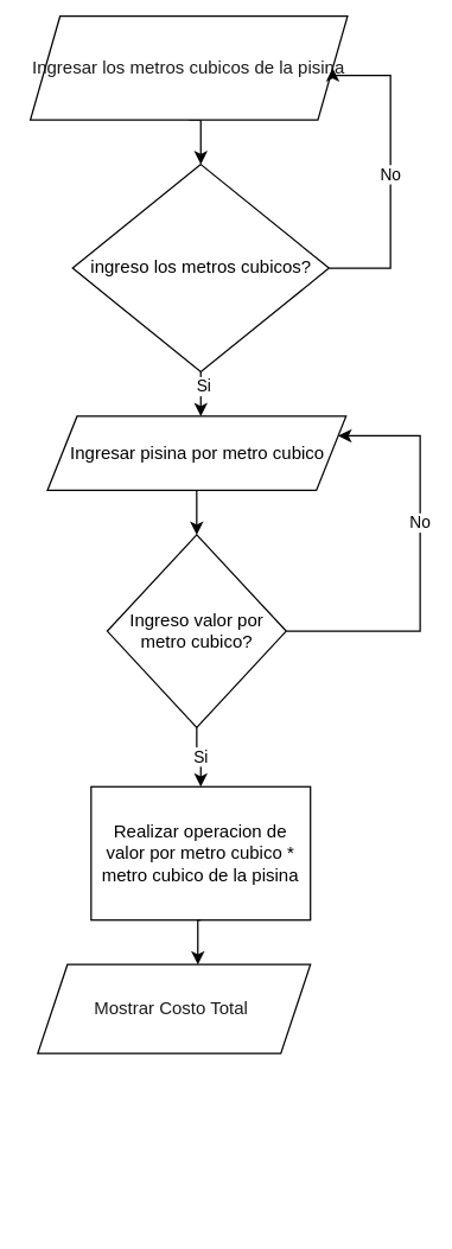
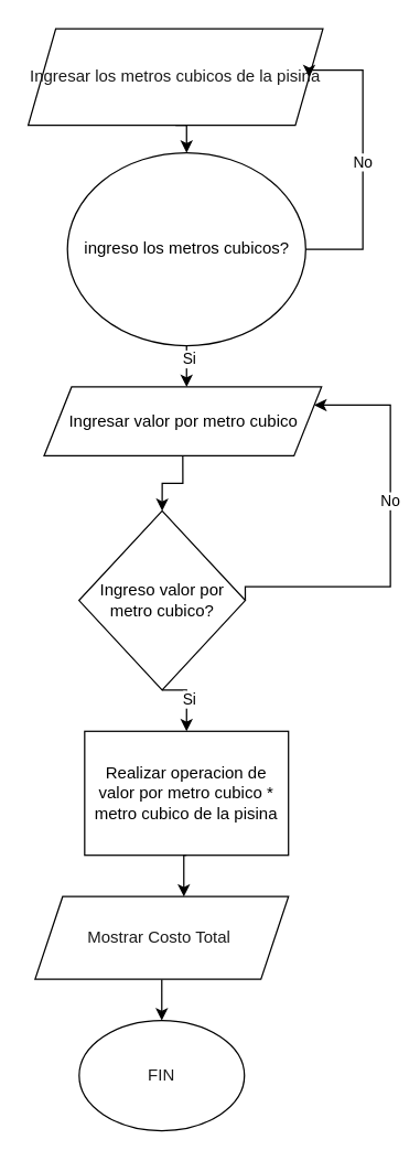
  <mxCell id="0" />
  <mxCell id="1" parent="0" />
  <mxCell id="2" style="edgeStyle=orthogonalEdgeStyle;rounded=0;orthogonalLoop=1;jettySize=auto;html=1;exitX=0.5;exitY=1;exitDx=0;exitDy=0;entryX=0.5;entryY=0;entryDx=0;entryDy=0;" edge="1" parent="1" source="3" target="11"><mxGeometry relative="1" as="geometry" /></mxCell>
- <mxCell id="3" value="&lt;div&gt;&lt;font color=&quot;#1a1a1a&quot;&gt;Ingresar los metros cubicos de la pisina&lt;/font&gt;&lt;/div&gt;" style="shape=parallelogram;perimeter=parallelogramPerimeter;whiteSpace=wrap;html=1;fixedSize=1;" parent="1" vertex="1"><mxGeometry x="20" y="10" width="214" height="70" as="geometry" /></mxCell>
+ <mxCell id="3" value="&lt;div&gt;&lt;font color=&quot;#1a1a1a&quot;&gt;Ingresar los metros cubicos de la pisina&lt;/font&gt;&lt;/div&gt;" style="shape=parallelogram;perimeter=parallelogramPerimeter;whiteSpace=wrap;html=1;fixedSize=1;" parent="1" vertex="1"><mxGeometry x="20" y="20" width="214" height="70" as="geometry" /></mxCell>
+ <mxCell id="4" value="" style="edgeStyle=orthogonalEdgeStyle;rounded=0;orthogonalLoop=1;jettySize=auto;html=1;" parent="1" source="5" target="6" edge="1"><mxGeometry relative="1" as="geometry" /></mxCell>
  <mxCell id="5" value="&lt;font color=&quot;#1a1a1a&quot;&gt;Mostrar Costo Total&amp;nbsp;&lt;/font&gt;" style="shape=parallelogram;perimeter=parallelogramPerimeter;whiteSpace=wrap;html=1;fixedSize=1;" parent="1" vertex="1"><mxGeometry x="25" y="650" width="184" height="60" as="geometry" /></mxCell>
+ <mxCell id="6" value="&lt;span style=&quot;color: rgb(26, 26, 26); background-color: transparent;&quot;&gt;FIN&lt;/span&gt;" style="ellipse;whiteSpace=wrap;html=1;" parent="1" vertex="1"><mxGeometry x="57" y="740" width="120" height="80" as="geometry" /></mxCell>
  <mxCell id="7" style="edgeStyle=orthogonalEdgeStyle;rounded=0;orthogonalLoop=1;jettySize=auto;html=1;exitX=1;exitY=0.5;exitDx=0;exitDy=0;entryX=1;entryY=0.5;entryDx=0;entryDy=0;" edge="1" parent="1" source="11" target="3"><mxGeometry relative="1" as="geometry"><mxPoint x="273" y="50" as="targetPoint" /><Array as="points"><mxPoint x="263" y="180" /><mxPoint x="263" y="50" /></Array></mxGeometry></mxCell>
  <mxCell id="8" value="No" style="edgeLabel;html=1;align=center;verticalAlign=middle;resizable=0;points=[];" vertex="1" connectable="0" parent="7"><mxGeometry x="-0.021" y="1" relative="1" as="geometry"><mxPoint as="offset" /></mxGeometry></mxCell>
  <mxCell id="9" style="edgeStyle=orthogonalEdgeStyle;rounded=0;orthogonalLoop=1;jettySize=auto;html=1;exitX=0.5;exitY=1;exitDx=0;exitDy=0;" edge="1" parent="1" source="11"><mxGeometry relative="1" as="geometry"><mxPoint x="135" y="280" as="targetPoint" /></mxGeometry></mxCell>
  <mxCell id="10" value="Si" style="edgeLabel;html=1;align=center;verticalAlign=middle;resizable=0;points=[];" vertex="1" connectable="0" parent="9"><mxGeometry x="-0.4" y="1" relative="1" as="geometry"><mxPoint as="offset" /></mxGeometry></mxCell>
- <mxCell id="11" value="ingreso los metros cubicos?" style="rhombus;whiteSpace=wrap;html=1;" vertex="1" parent="1"><mxGeometry x="48.5" y="110" width="173" height="140" as="geometry" /></mxCell>
+ <mxCell id="11" value="ingreso los metros cubicos?" style="ellipse;whiteSpace=wrap;html=1;" vertex="1" parent="1"><mxGeometry x="48.5" y="110" width="173" height="140" as="geometry" /></mxCell>
  <mxCell id="12" style="edgeStyle=orthogonalEdgeStyle;rounded=0;orthogonalLoop=1;jettySize=auto;html=1;exitX=0.5;exitY=1;exitDx=0;exitDy=0;entryX=0.5;entryY=0;entryDx=0;entryDy=0;" edge="1" parent="1" source="13" target="18"><mxGeometry relative="1" as="geometry" /></mxCell>
- <mxCell id="13" value="Ingresar pisina por metro cubico" style="shape=parallelogram;perimeter=parallelogramPerimeter;whiteSpace=wrap;html=1;fixedSize=1;" vertex="1" parent="1"><mxGeometry x="31.5" y="280" width="201.5" height="50" as="geometry" /></mxCell>
+ <mxCell id="13" value="Ingresar valor por metro cubico" style="shape=parallelogram;perimeter=parallelogramPerimeter;whiteSpace=wrap;html=1;fixedSize=1;" vertex="1" parent="1"><mxGeometry x="31.5" y="280" width="201.5" height="50" as="geometry" /></mxCell>
  <mxCell id="14" style="edgeStyle=orthogonalEdgeStyle;rounded=0;orthogonalLoop=1;jettySize=auto;html=1;exitX=1;exitY=0.5;exitDx=0;exitDy=0;entryX=1;entryY=0.25;entryDx=0;entryDy=0;" edge="1" parent="1" source="18" target="13"><mxGeometry relative="1" as="geometry"><Array as="points"><mxPoint x="283" y="425" /><mxPoint x="283" y="293" /></Array></mxGeometry></mxCell>
  <mxCell id="15" value="No" style="edgeLabel;html=1;align=center;verticalAlign=middle;resizable=0;points=[];" vertex="1" connectable="0" parent="14"><mxGeometry x="0.18" y="1" relative="1" as="geometry"><mxPoint as="offset" /></mxGeometry></mxCell>
  <mxCell id="16" style="edgeStyle=orthogonalEdgeStyle;rounded=0;orthogonalLoop=1;jettySize=auto;html=1;exitX=0.5;exitY=1;exitDx=0;exitDy=0;entryX=0.5;entryY=0;entryDx=0;entryDy=0;" edge="1" parent="1" source="18" target="19"><mxGeometry relative="1" as="geometry" /></mxCell>
  <mxCell id="17" value="Si" style="edgeLabel;html=1;align=center;verticalAlign=middle;resizable=0;points=[];" vertex="1" connectable="0" parent="16"><mxGeometry x="0.016" y="1" relative="1" as="geometry"><mxPoint as="offset" /></mxGeometry></mxCell>
- <mxCell id="18" value="Ingreso valor por metro cubico?" style="rhombus;whiteSpace=wrap;html=1;" vertex="1" parent="1"><mxGeometry x="71.88" y="360" width="120.75" height="130" as="geometry" /></mxCell>
+ <mxCell id="18" value="Ingreso valor por metro cubico?" style="rhombus;whiteSpace=wrap;html=1;" vertex="1" parent="1"><mxGeometry x="56.88" y="370" width="120.75" height="130" as="geometry" /></mxCell>
  <mxCell id="19" value="Realizar operacion de valor por metro cubico * metro cubico de la pisina" style="rounded=0;whiteSpace=wrap;html=1;" vertex="1" parent="1"><mxGeometry x="61" y="530" width="148" height="90" as="geometry" /></mxCell>
  <mxCell id="20" style="edgeStyle=orthogonalEdgeStyle;rounded=0;orthogonalLoop=1;jettySize=auto;html=1;exitX=0.5;exitY=1;exitDx=0;exitDy=0;entryX=0.587;entryY=0;entryDx=0;entryDy=0;entryPerimeter=0;" edge="1" parent="1" source="19" target="5"><mxGeometry relative="1" as="geometry" /></mxCell>
